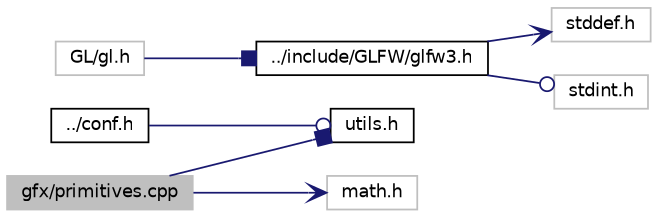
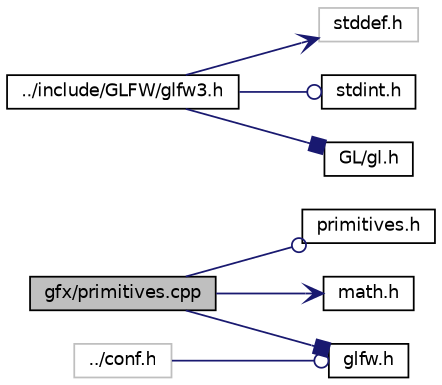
  digraph {
    rankdir=LR
    node [color=black fillcolor=white fontname=Helvetica fontsize=10 shape=record style=filled]
    edge [arrowhead=odot color=midnightblue fontname=Helvetica fontsize=10 labelfontname=Helvetica labelfontsize=10 style=solid]
-   n1 [color=grey75 fillcolor=grey75 fontcolor=black height=0.2 label="gfx/primitives.cpp" width=0.4]
-   n3 [height=0.2 label="utils.h" width=0.4]
-   n4 [color=grey75 height=0.2 label="math.h" width=0.4]
+   n1 [fillcolor=grey75 fontcolor=black height=0.2 label="gfx/primitives.cpp" width=0.4]
+   n2 [height=0.2 label="primitives.h" width=0.4]
+   n3 [height=0.2 label="glfw.h" width=0.4]
+   n4 [height=0.2 label="math.h" width=0.4]
    n5 [height=0.2 label="../include/GLFW/glfw3.h" width=0.4]
    n6 [color=grey75 height=0.2 label="stddef.h" width=0.4]
-   n7 [color=grey75 height=0.2 label="stdint.h" width=0.4]
-   n8 [color=grey75 height=0.2 label="GL/gl.h" width=0.4]
-   n9 [height=0.2 label="../conf.h" width=0.4]
+   n7 [height=0.2 label="stdint.h" width=0.4]
+   n8 [height=0.2 label="GL/gl.h" width=0.4]
+   n9 [color=grey75 height=0.2 label="../conf.h" width=0.4]
+   n1 -> n2
    n1 -> n3 [arrowhead=box]
    n1 -> n4 [arrowhead=vee]
    n5 -> n6 [arrowhead=vee]
    n5 -> n7
-   n8 -> n5 [arrowhead=box]
+   n5 -> n8 [arrowhead=box]
    n9 -> n3
  }
